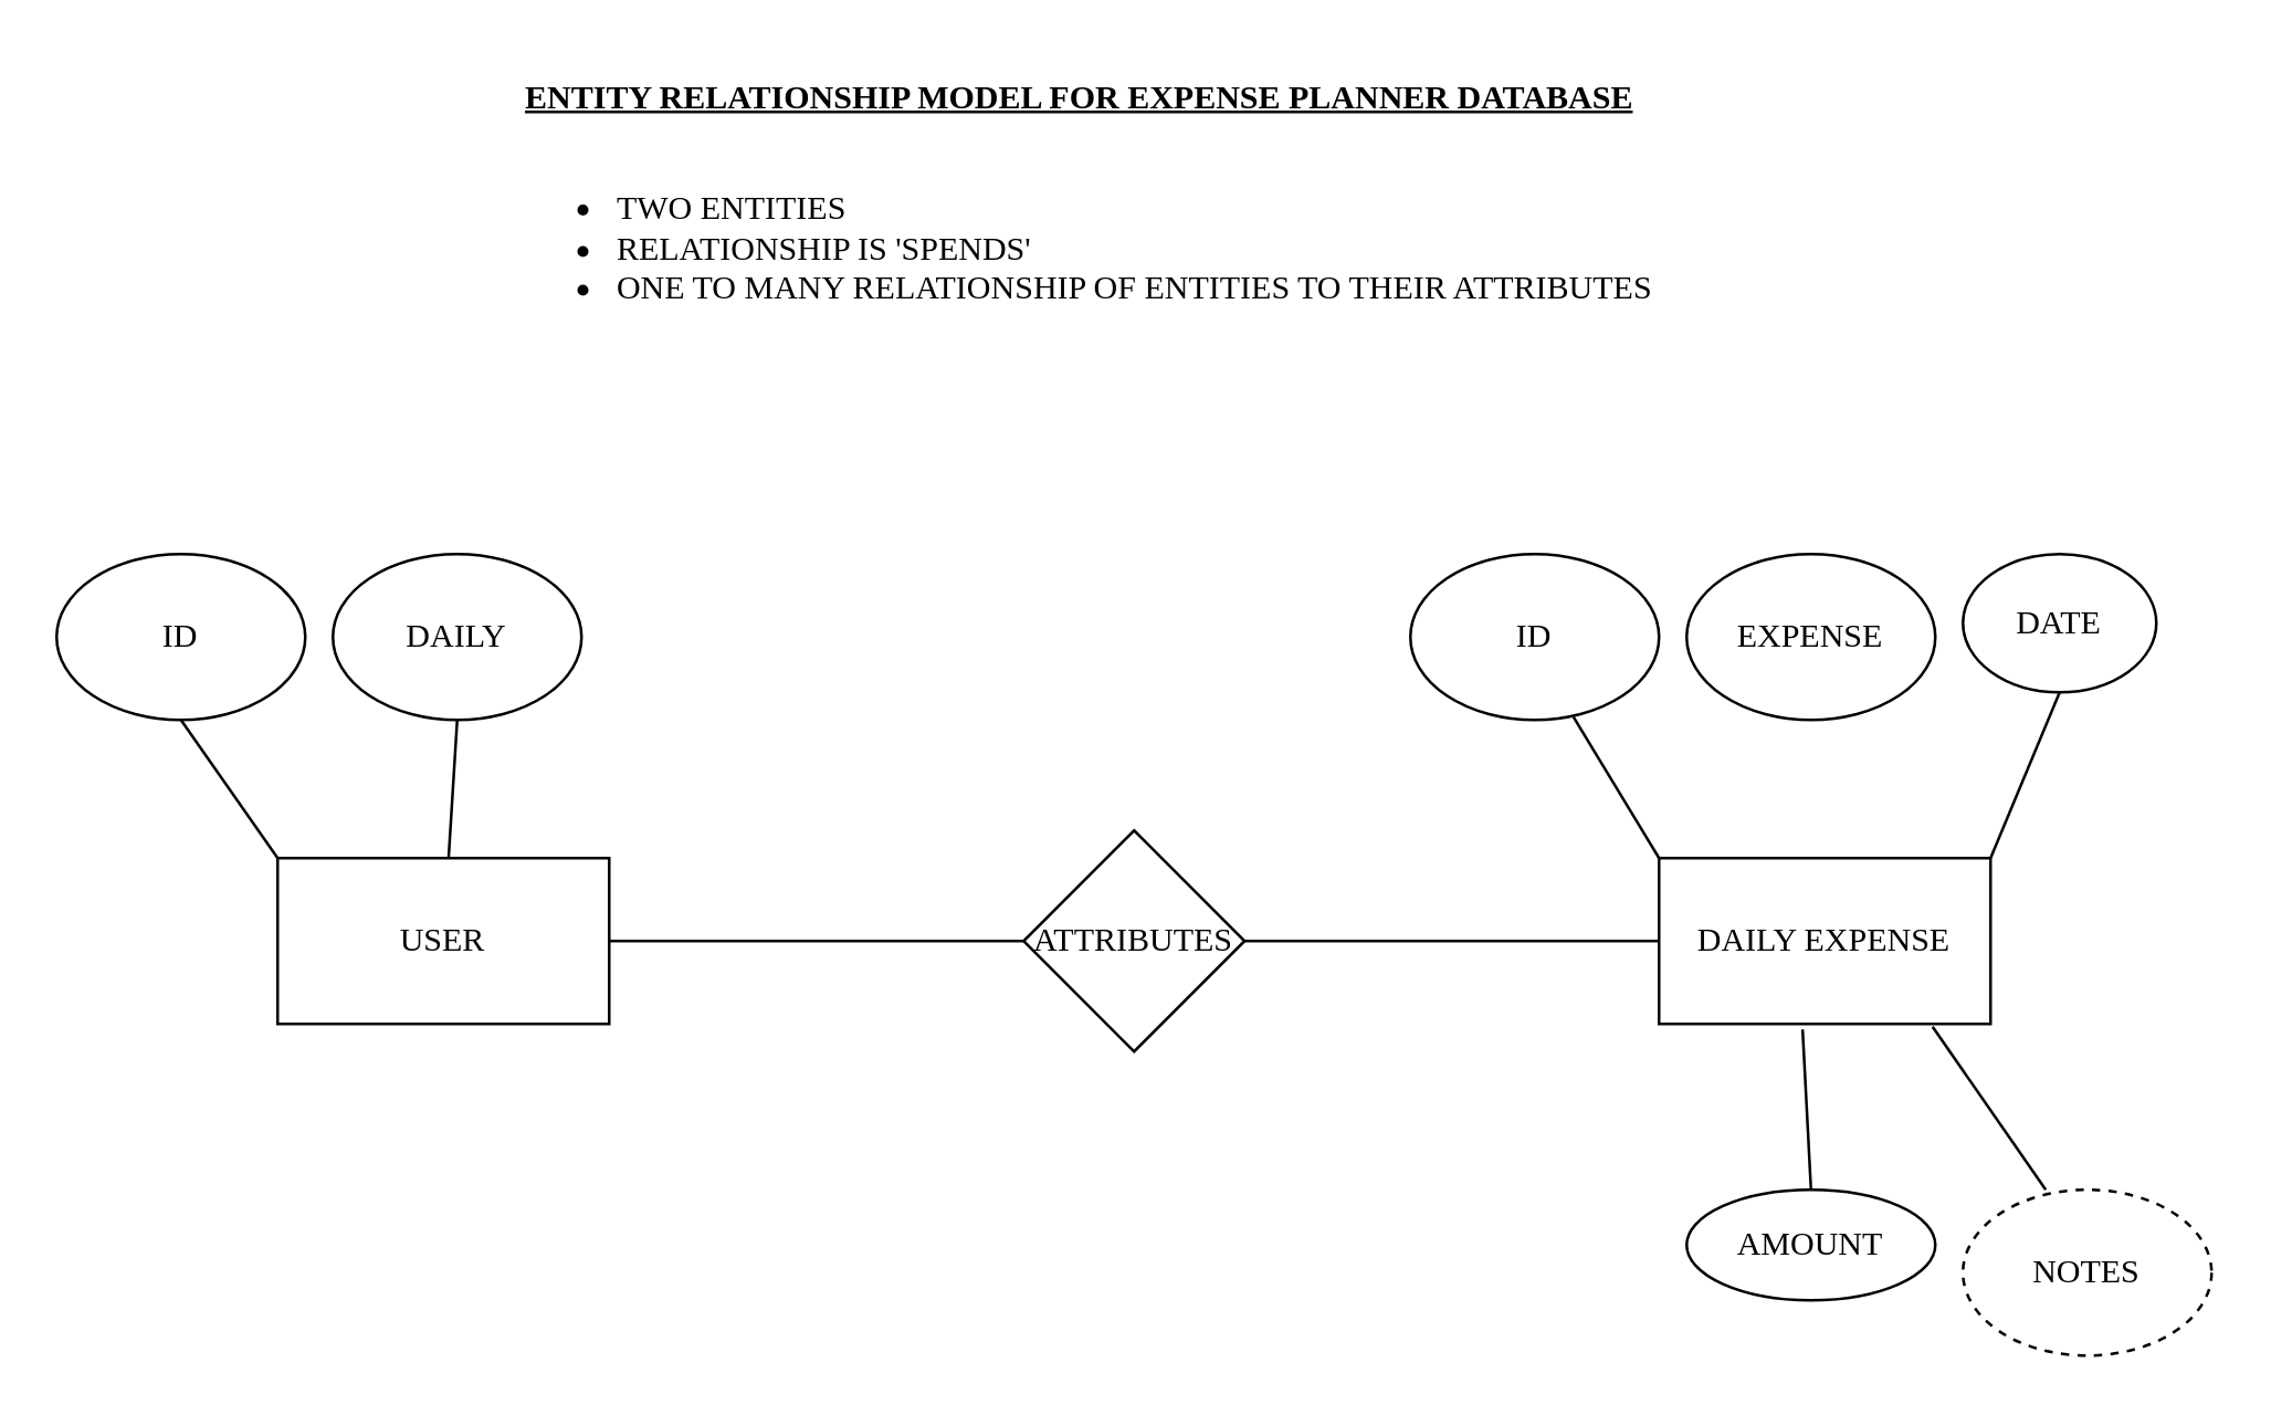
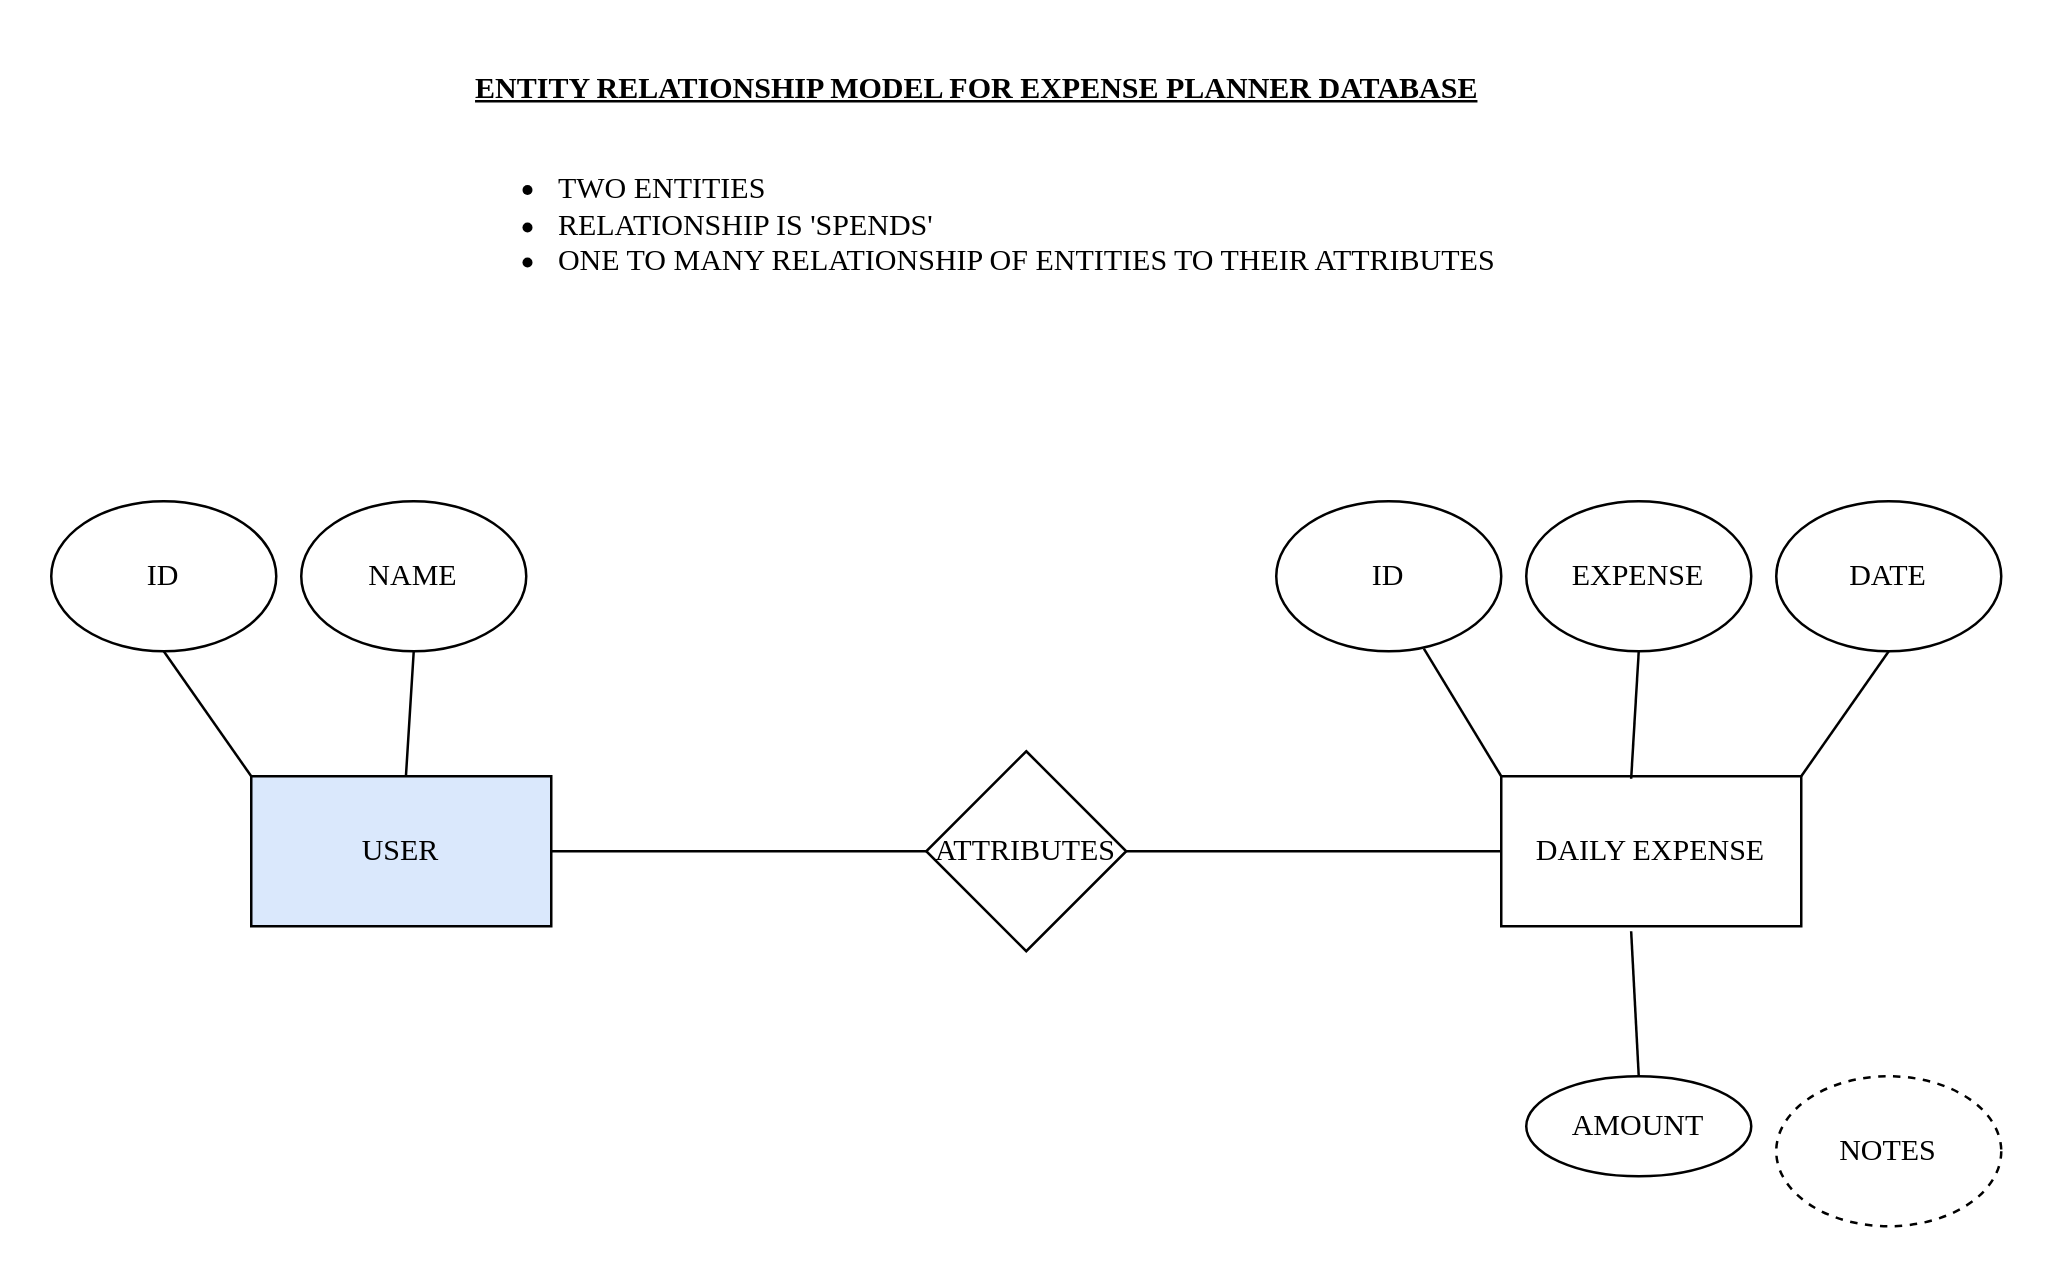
  <mxCell id="0" />
  <mxCell id="1" parent="0" />
  <mxCell id="2" value="&lt;font face=&quot;Lucida Console&quot;&gt;DAILY EXPENSE&lt;/font&gt;" style="rounded=0;whiteSpace=wrap;html=1;" vertex="1" parent="1"><mxGeometry x="600" y="310" width="120" height="60" as="geometry" /></mxCell>
- <mxCell id="3" value="&lt;font face=&quot;Lucida Console&quot;&gt;USER&lt;/font&gt;" style="rounded=0;whiteSpace=wrap;html=1;" vertex="1" parent="1"><mxGeometry x="100" y="310" width="120" height="60" as="geometry" /></mxCell>
+ <mxCell id="3" value="&lt;font face=&quot;Lucida Console&quot;&gt;USER&lt;/font&gt;" style="rounded=0;whiteSpace=wrap;html=1;fillColor=#dae8fc;" vertex="1" parent="1"><mxGeometry x="100" y="310" width="120" height="60" as="geometry" /></mxCell>
  <mxCell id="4" value="ATTRIBUTES" style="rhombus;whiteSpace=wrap;html=1;fontFamily=Lucida Console;" vertex="1" parent="1"><mxGeometry x="370" y="300" width="80" height="80" as="geometry" /></mxCell>
  <mxCell id="5" value="" style="endArrow=none;html=1;rounded=0;fontFamily=Lucida Console;entryX=0;entryY=0.5;entryDx=0;entryDy=0;" edge="1" parent="1" target="4"><mxGeometry width="50" height="50" relative="1" as="geometry"><mxPoint x="220" y="340" as="sourcePoint" /><mxPoint x="440" y="390" as="targetPoint" /><Array as="points"><mxPoint x="220" y="340" /></Array></mxGeometry></mxCell>
  <mxCell id="6" value="" style="endArrow=none;html=1;rounded=0;fontFamily=Lucida Console;entryX=0;entryY=0.5;entryDx=0;entryDy=0;exitX=1;exitY=0.5;exitDx=0;exitDy=0;" edge="1" parent="1" source="4" target="2"><mxGeometry width="50" height="50" relative="1" as="geometry"><mxPoint x="390" y="440" as="sourcePoint" /><mxPoint x="440" y="390" as="targetPoint" /><Array as="points" /></mxGeometry></mxCell>
  <mxCell id="7" value="ID" style="ellipse;whiteSpace=wrap;html=1;fontFamily=Lucida Console;" vertex="1" parent="1"><mxGeometry x="20" y="200" width="90" height="60" as="geometry" /></mxCell>
- <mxCell id="8" value="DAILY" style="ellipse;whiteSpace=wrap;html=1;fontFamily=Lucida Console;" vertex="1" parent="1"><mxGeometry x="120" y="200" width="90" height="60" as="geometry" /></mxCell>
+ <mxCell id="8" value="NAME" style="ellipse;whiteSpace=wrap;html=1;fontFamily=Lucida Console;" vertex="1" parent="1"><mxGeometry x="120" y="200" width="90" height="60" as="geometry" /></mxCell>
  <mxCell id="9" value="" style="endArrow=none;html=1;rounded=0;fontFamily=Lucida Console;entryX=0.5;entryY=1;entryDx=0;entryDy=0;exitX=0;exitY=0;exitDx=0;exitDy=0;" edge="1" parent="1" source="3" target="7"><mxGeometry width="50" height="50" relative="1" as="geometry"><mxPoint x="390" y="440" as="sourcePoint" /><mxPoint x="440" y="390" as="targetPoint" /></mxGeometry></mxCell>
  <mxCell id="10" value="" style="endArrow=none;html=1;rounded=0;fontFamily=Lucida Console;entryX=0.5;entryY=1;entryDx=0;entryDy=0;" edge="1" parent="1" source="3" target="8"><mxGeometry width="50" height="50" relative="1" as="geometry"><mxPoint x="330" y="410" as="sourcePoint" /><mxPoint x="440" y="390" as="targetPoint" /></mxGeometry></mxCell>
  <mxCell id="11" value="ID" style="ellipse;whiteSpace=wrap;html=1;fontFamily=Lucida Console;" vertex="1" parent="1"><mxGeometry x="510" y="200" width="90" height="60" as="geometry" /></mxCell>
- <mxCell id="12" value="DATE" style="ellipse;whiteSpace=wrap;html=1;fontFamily=Lucida Console;" vertex="1" parent="1"><mxGeometry x="710" y="200" width="70" height="50" as="geometry" /></mxCell>
+ <mxCell id="12" value="DATE" style="ellipse;whiteSpace=wrap;html=1;fontFamily=Lucida Console;" vertex="1" parent="1"><mxGeometry x="710" y="200" width="90" height="60" as="geometry" /></mxCell>
  <mxCell id="13" value="EXPENSE" style="ellipse;whiteSpace=wrap;html=1;fontFamily=Lucida Console;" vertex="1" parent="1"><mxGeometry x="610" y="200" width="90" height="60" as="geometry" /></mxCell>
  <mxCell id="14" value="AMOUNT" style="ellipse;whiteSpace=wrap;html=1;fontFamily=Lucida Console;" vertex="1" parent="1"><mxGeometry x="610" y="430" width="90" height="40" as="geometry" /></mxCell>
  <mxCell id="15" value="NOTES" style="ellipse;whiteSpace=wrap;html=1;fontFamily=Lucida Console;dashed=1;" vertex="1" parent="1"><mxGeometry x="710" y="430" width="90" height="60" as="geometry" /></mxCell>
  <mxCell id="16" value="" style="endArrow=none;html=1;rounded=0;fontFamily=Lucida Console;entryX=0.656;entryY=0.983;entryDx=0;entryDy=0;entryPerimeter=0;" edge="1" parent="1" target="11"><mxGeometry width="50" height="50" relative="1" as="geometry"><mxPoint x="600" y="310" as="sourcePoint" /><mxPoint x="570" y="250" as="targetPoint" /></mxGeometry></mxCell>
+ <mxCell id="17" value="" style="endArrow=none;html=1;rounded=0;fontFamily=Lucida Console;exitX=0.433;exitY=0.017;exitDx=0;exitDy=0;exitPerimeter=0;entryX=0.5;entryY=1;entryDx=0;entryDy=0;" edge="1" parent="1" source="2" target="13"><mxGeometry width="50" height="50" relative="1" as="geometry"><mxPoint x="650" y="270" as="sourcePoint" /><mxPoint x="679.199" y="218.09" as="targetPoint" /></mxGeometry></mxCell>
  <mxCell id="18" value="" style="endArrow=none;html=1;rounded=0;fontFamily=Lucida Console;exitX=1;exitY=0;exitDx=0;exitDy=0;entryX=0.5;entryY=1;entryDx=0;entryDy=0;" edge="1" parent="1" source="2" target="12"><mxGeometry width="50" height="50" relative="1" as="geometry"><mxPoint x="740" y="280" as="sourcePoint" /><mxPoint x="769.199" y="228.09" as="targetPoint" /></mxGeometry></mxCell>
  <mxCell id="19" value="" style="endArrow=none;html=1;rounded=0;fontFamily=Lucida Console;exitX=0.5;exitY=0;exitDx=0;exitDy=0;entryX=0.433;entryY=1.033;entryDx=0;entryDy=0;entryPerimeter=0;" edge="1" parent="1" source="14" target="2"><mxGeometry width="50" height="50" relative="1" as="geometry"><mxPoint x="650" y="390" as="sourcePoint" /><mxPoint x="679.199" y="338.09" as="targetPoint" /></mxGeometry></mxCell>
- <mxCell id="20" value="" style="endArrow=none;html=1;rounded=0;fontFamily=Lucida Console;exitX=0.333;exitY=0;exitDx=0;exitDy=0;exitPerimeter=0;entryX=0.825;entryY=1.017;entryDx=0;entryDy=0;entryPerimeter=0;" edge="1" parent="1" source="15" target="2"><mxGeometry width="50" height="50" relative="1" as="geometry"><mxPoint x="720" y="390" as="sourcePoint" /><mxPoint x="749.199" y="338.09" as="targetPoint" /></mxGeometry></mxCell>
  <mxCell id="21" value="&lt;u&gt;&lt;b&gt;ENTITY RELATIONSHIP MODEL FOR EXPENSE PLANNER DATABASE&lt;/b&gt;&lt;/u&gt;&lt;br&gt;&lt;br&gt;&lt;div style=&quot;text-align: left;&quot;&gt;&lt;ul&gt;&lt;li&gt;&lt;span style=&quot;background-color: initial;&quot;&gt;TWO ENTITIES&amp;nbsp;&lt;/span&gt;&lt;/li&gt;&lt;li&gt;&lt;span style=&quot;background-color: initial;&quot;&gt;RELATIONSHIP IS 'SPENDS'&lt;/span&gt;&lt;/li&gt;&lt;li&gt;&lt;span style=&quot;background-color: initial;&quot;&gt;ONE TO MANY RELATIONSHIP OF ENTITIES TO THEIR ATTRIBUTES&lt;/span&gt;&lt;/li&gt;&lt;/ul&gt;&lt;/div&gt;" style="text;html=1;align=center;verticalAlign=middle;resizable=0;points=[];autosize=1;strokeColor=none;fillColor=none;fontFamily=Lucida Console;" vertex="1" parent="1"><mxGeometry x="155" y="20" width="470" height="110" as="geometry" /></mxCell>
